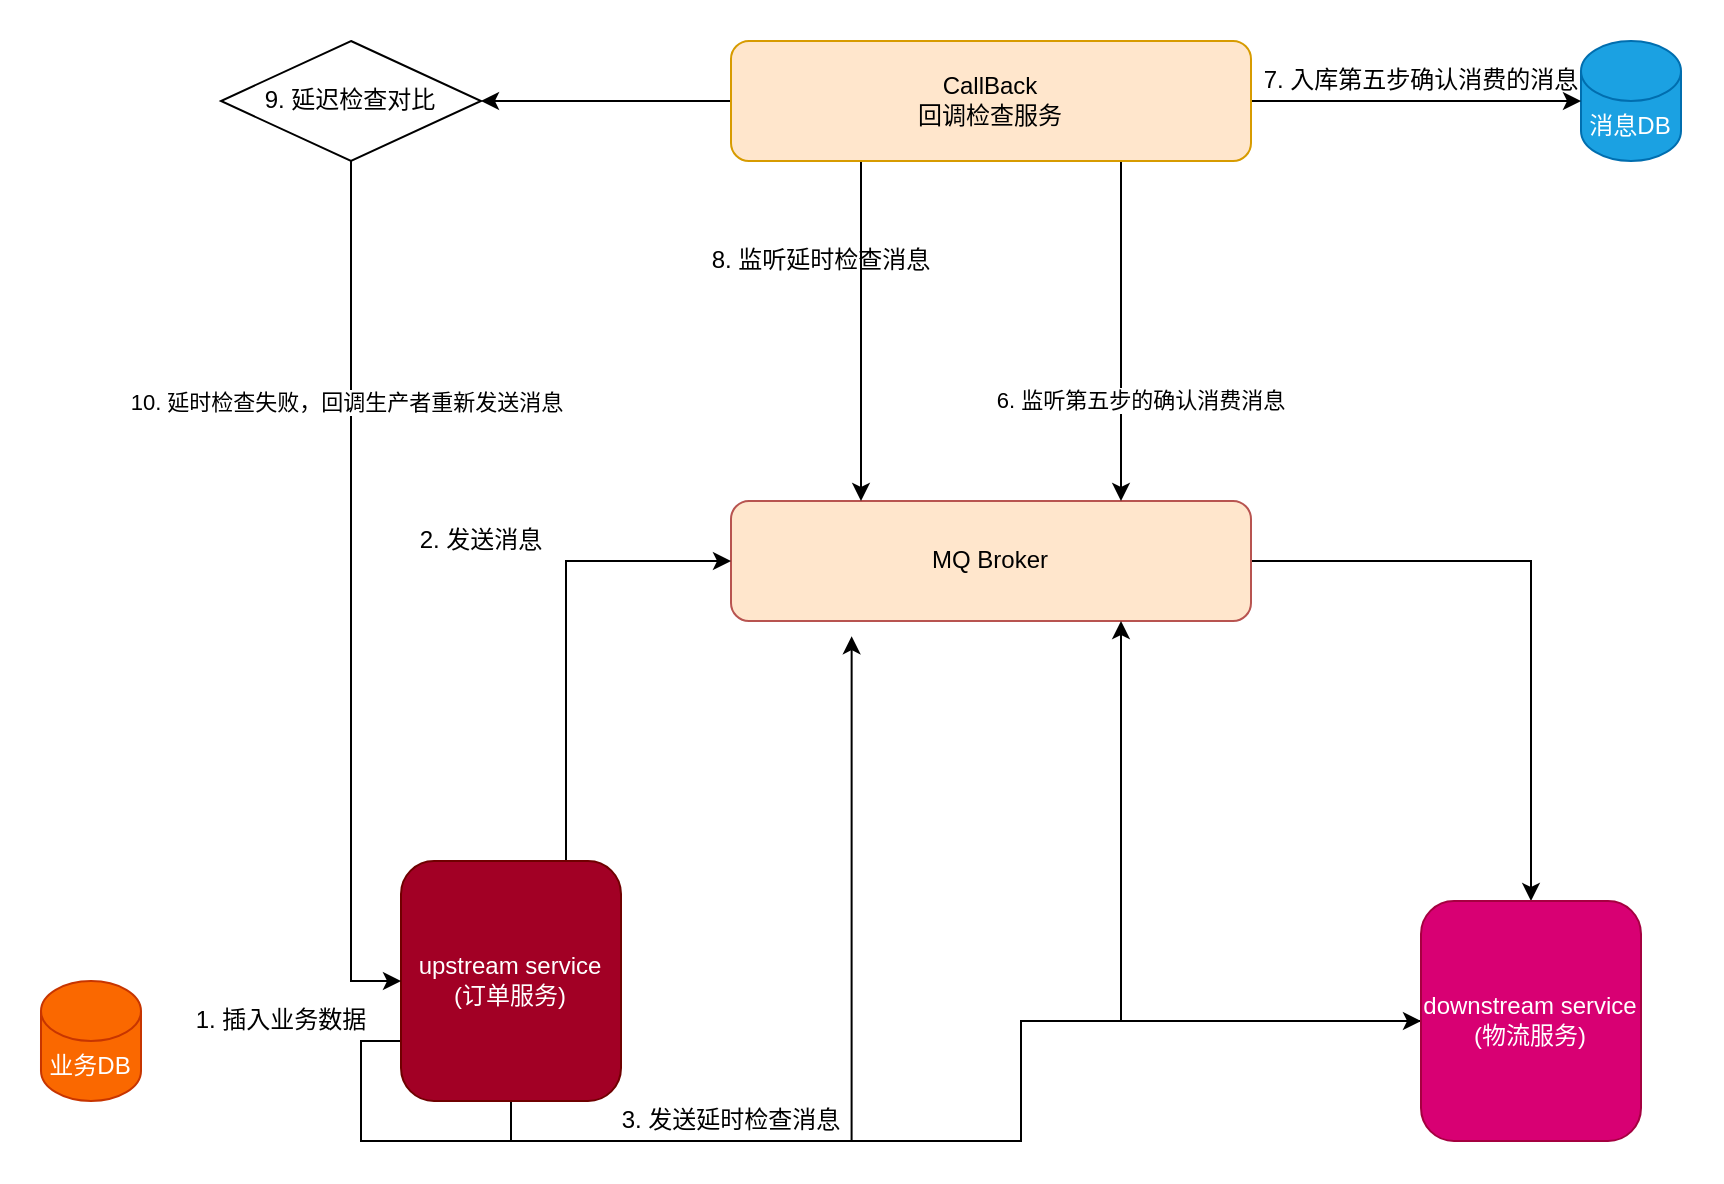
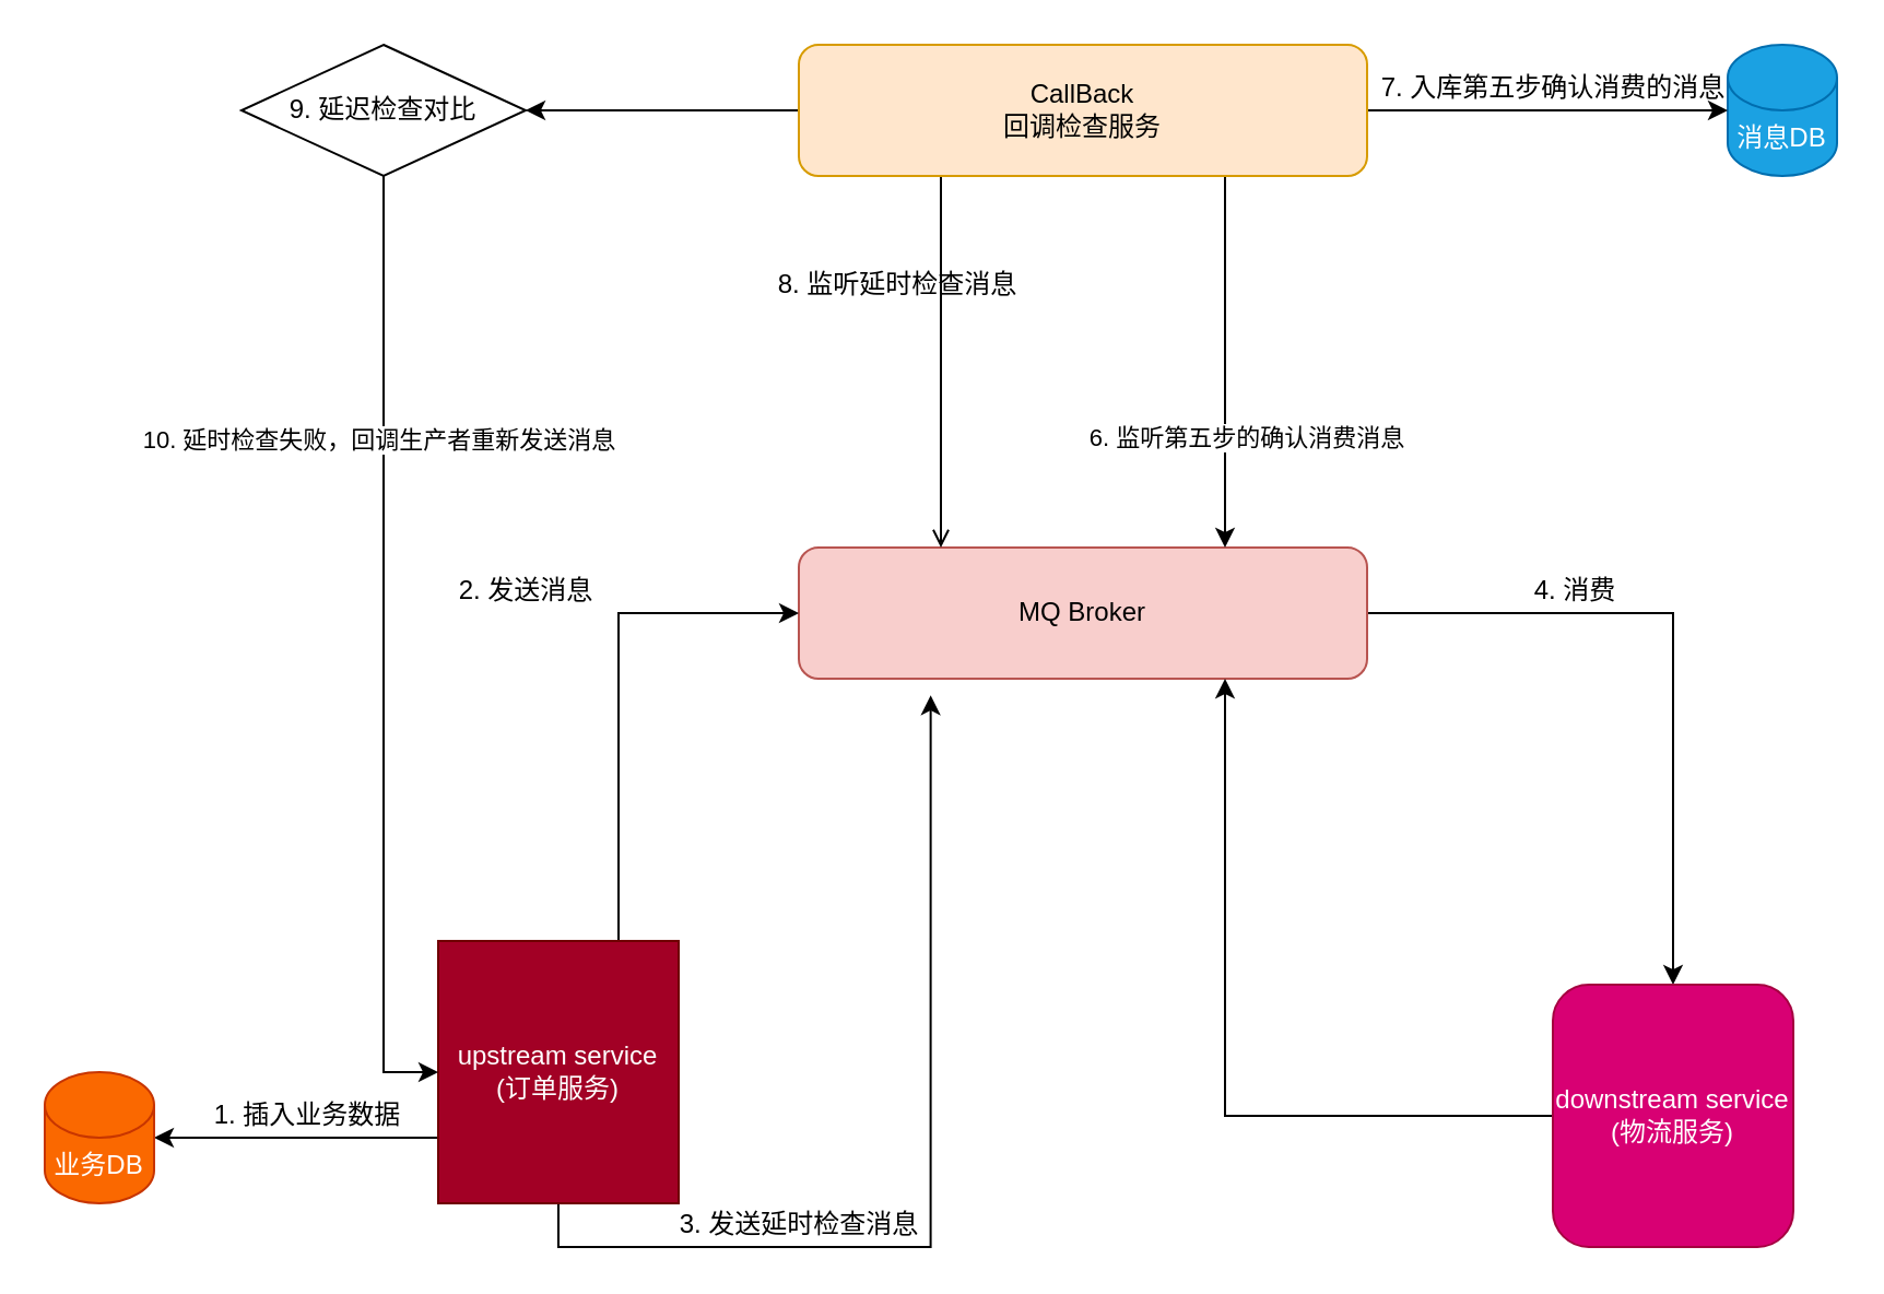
  <mxCell id="0" />
  <mxCell id="1" parent="0" />
  <mxCell id="2" style="edgeStyle=orthogonalEdgeStyle;rounded=0;orthogonalLoop=1;jettySize=auto;html=1;" edge="1" parent="1" source="3" target="11"><mxGeometry relative="1" as="geometry" /></mxCell>
- <mxCell id="3" value="MQ Broker" style="rounded=1;whiteSpace=wrap;html=1;fillColor=#ffe6cc;strokeColor=#b85450;" vertex="1" parent="1"><mxGeometry x="365" y="250" width="260" height="60" as="geometry" /></mxCell>
- <mxCell id="4" style="edgeStyle=orthogonalEdgeStyle;rounded=0;orthogonalLoop=1;jettySize=auto;html=1;exitX=0;exitY=0.75;exitDx=0;exitDy=0;" edge="1" parent="1" source="7" target="11"><mxGeometry relative="1" as="geometry" /></mxCell>
+ <mxCell id="3" value="MQ Broker" style="rounded=1;whiteSpace=wrap;html=1;fillColor=#f8cecc;strokeColor=#b85450;" vertex="1" parent="1"><mxGeometry x="365" y="250" width="260" height="60" as="geometry" /></mxCell>
+ <mxCell id="4" style="edgeStyle=orthogonalEdgeStyle;rounded=0;orthogonalLoop=1;jettySize=auto;html=1;entryX=1;entryY=0.5;entryDx=0;entryDy=0;entryPerimeter=0;exitX=0;exitY=0.75;exitDx=0;exitDy=0;" edge="1" parent="1" source="7" target="8"><mxGeometry relative="1" as="geometry" /></mxCell>
  <mxCell id="5" style="edgeStyle=orthogonalEdgeStyle;rounded=0;orthogonalLoop=1;jettySize=auto;html=1;entryX=0.232;entryY=1.127;entryDx=0;entryDy=0;entryPerimeter=0;exitX=0.5;exitY=1;exitDx=0;exitDy=0;" edge="1" parent="1" source="7" target="3"><mxGeometry relative="1" as="geometry" /></mxCell>
  <mxCell id="6" style="edgeStyle=orthogonalEdgeStyle;rounded=0;orthogonalLoop=1;jettySize=auto;html=1;entryX=0;entryY=0.5;entryDx=0;entryDy=0;exitX=0.75;exitY=0;exitDx=0;exitDy=0;" edge="1" parent="1" source="7" target="3"><mxGeometry relative="1" as="geometry" /></mxCell>
- <mxCell id="7" value="upstream service&lt;br&gt;(订单服务)" style="rounded=1;whiteSpace=wrap;html=1;fillColor=#a20025;strokeColor=#6F0000;fontColor=#ffffff;" vertex="1" parent="1"><mxGeometry x="200" y="430" width="110" height="120" as="geometry" /></mxCell>
+ <mxCell id="7" value="upstream service&lt;br&gt;(订单服务)" style="whiteSpace=wrap;html=1;fillColor=#a20025;strokeColor=#6F0000;fontColor=#ffffff;rounded=0;" vertex="1" parent="1"><mxGeometry x="200" y="430" width="110" height="120" as="geometry" /></mxCell>
  <mxCell id="8" value="业务DB" style="shape=cylinder3;whiteSpace=wrap;html=1;boundedLbl=1;backgroundOutline=1;size=15;fillColor=#fa6800;strokeColor=#C73500;fontColor=#ffffff;" vertex="1" parent="1"><mxGeometry x="20" y="490" width="50" height="60" as="geometry" /></mxCell>
  <mxCell id="9" value="消息DB" style="shape=cylinder3;whiteSpace=wrap;html=1;boundedLbl=1;backgroundOutline=1;size=15;fillColor=#1ba1e2;strokeColor=#006EAF;fontColor=#ffffff;" vertex="1" parent="1"><mxGeometry x="790" y="20" width="50" height="60" as="geometry" /></mxCell>
  <mxCell id="10" style="edgeStyle=orthogonalEdgeStyle;rounded=0;orthogonalLoop=1;jettySize=auto;html=1;entryX=0.75;entryY=1;entryDx=0;entryDy=0;" edge="1" parent="1" source="11" target="3"><mxGeometry relative="1" as="geometry" /></mxCell>
  <mxCell id="11" value="downstream service&lt;br&gt;(物流服务)" style="rounded=1;whiteSpace=wrap;html=1;fillColor=#d80073;strokeColor=#A50040;fontColor=#ffffff;" vertex="1" parent="1"><mxGeometry x="710" y="450" width="110" height="120" as="geometry" /></mxCell>
  <mxCell id="12" value="1. 插入业务数据" style="text;html=1;align=center;verticalAlign=middle;resizable=0;points=[];autosize=1;" vertex="1" parent="1"><mxGeometry x="90" y="500" width="100" height="20" as="geometry" /></mxCell>
  <mxCell id="13" value="2. 发送消息" style="text;html=1;align=center;verticalAlign=middle;resizable=0;points=[];autosize=1;" vertex="1" parent="1"><mxGeometry x="200" y="260" width="80" height="20" as="geometry" /></mxCell>
  <mxCell id="14" value="3. 发送延时检查消息" style="text;html=1;align=center;verticalAlign=middle;resizable=0;points=[];autosize=1;" vertex="1" parent="1"><mxGeometry x="300" y="550" width="130" height="20" as="geometry" /></mxCell>
+ <mxCell id="15" value="4. 消费" style="text;html=1;align=center;verticalAlign=middle;resizable=0;points=[];autosize=1;" vertex="1" parent="1"><mxGeometry x="695" y="260" width="50" height="20" as="geometry" /></mxCell>
  <mxCell id="16" value="6. 监听第五步的确认消费消息" style="edgeStyle=orthogonalEdgeStyle;rounded=0;orthogonalLoop=1;jettySize=auto;html=1;" edge="1" parent="1" source="20"><mxGeometry x="0.412" y="10" relative="1" as="geometry"><mxPoint x="560" y="250" as="targetPoint" /><Array as="points"><mxPoint x="560" y="230" /><mxPoint x="560" y="230" /></Array><mxPoint as="offset" /></mxGeometry></mxCell>
  <mxCell id="17" style="edgeStyle=orthogonalEdgeStyle;rounded=0;orthogonalLoop=1;jettySize=auto;html=1;" edge="1" parent="1" source="20" target="9"><mxGeometry relative="1" as="geometry" /></mxCell>
- <mxCell id="18" style="edgeStyle=orthogonalEdgeStyle;rounded=0;orthogonalLoop=1;jettySize=auto;html=1;exitX=0.25;exitY=1;exitDx=0;exitDy=0;entryX=0.25;entryY=0;entryDx=0;entryDy=0;" edge="1" parent="1" source="20" target="3"><mxGeometry relative="1" as="geometry" /></mxCell>
+ <mxCell id="18" style="edgeStyle=orthogonalEdgeStyle;rounded=0;orthogonalLoop=1;jettySize=auto;html=1;exitX=0.25;exitY=1;exitDx=0;exitDy=0;entryX=0.25;entryY=0;entryDx=0;entryDy=0;endArrow=open;" edge="1" parent="1" source="20" target="3"><mxGeometry relative="1" as="geometry" /></mxCell>
  <mxCell id="19" style="edgeStyle=orthogonalEdgeStyle;rounded=0;orthogonalLoop=1;jettySize=auto;html=1;entryX=1;entryY=0.5;entryDx=0;entryDy=0;" edge="1" parent="1" source="20" target="25"><mxGeometry relative="1" as="geometry" /></mxCell>
  <mxCell id="20" value="CallBack&lt;br&gt;回调检查服务" style="rounded=1;whiteSpace=wrap;html=1;fillColor=#ffe6cc;strokeColor=#d79b00;" vertex="1" parent="1"><mxGeometry x="365" y="20" width="260" height="60" as="geometry" /></mxCell>
  <mxCell id="21" value="7. 入库第五步确认消费的消息" style="text;html=1;align=center;verticalAlign=middle;resizable=0;points=[];autosize=1;" vertex="1" parent="1"><mxGeometry x="625" y="30" width="170" height="20" as="geometry" /></mxCell>
  <mxCell id="22" value="8. 监听延时检查消息" style="text;html=1;align=center;verticalAlign=middle;resizable=0;points=[];autosize=1;" vertex="1" parent="1"><mxGeometry x="345" y="120" width="130" height="20" as="geometry" /></mxCell>
  <mxCell id="23" style="edgeStyle=orthogonalEdgeStyle;rounded=0;orthogonalLoop=1;jettySize=auto;html=1;entryX=0;entryY=0.5;entryDx=0;entryDy=0;" edge="1" parent="1" source="25" target="7"><mxGeometry relative="1" as="geometry" /></mxCell>
  <mxCell id="24" value="10. 延时检查失败，回调生产者重新发送消息" style="edgeLabel;html=1;align=center;verticalAlign=middle;resizable=0;points=[];" vertex="1" connectable="0" parent="23"><mxGeometry x="-0.448" y="-3" relative="1" as="geometry"><mxPoint as="offset" /></mxGeometry></mxCell>
  <mxCell id="25" value="9. 延迟检查对比" style="rhombus;whiteSpace=wrap;html=1;" vertex="1" parent="1"><mxGeometry x="110" y="20" width="130" height="60" as="geometry" /></mxCell>
